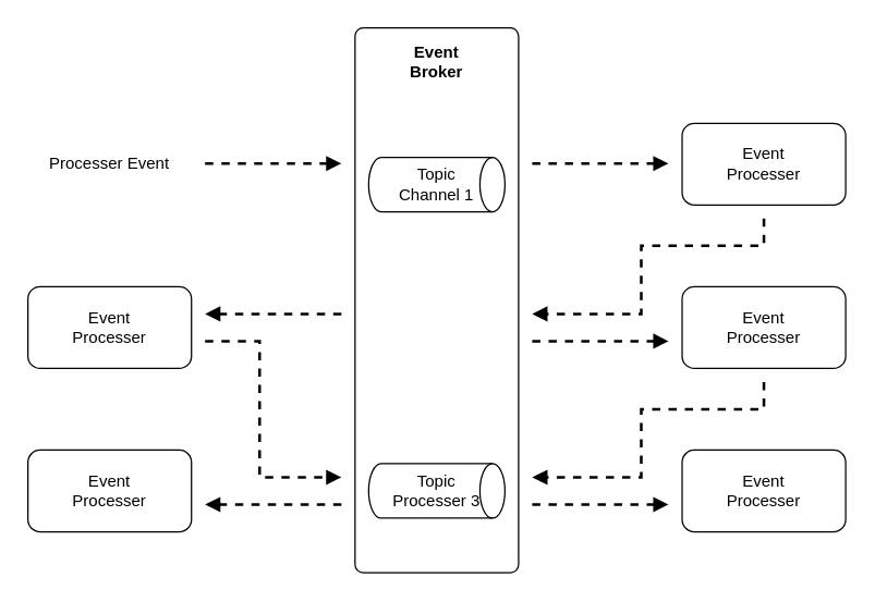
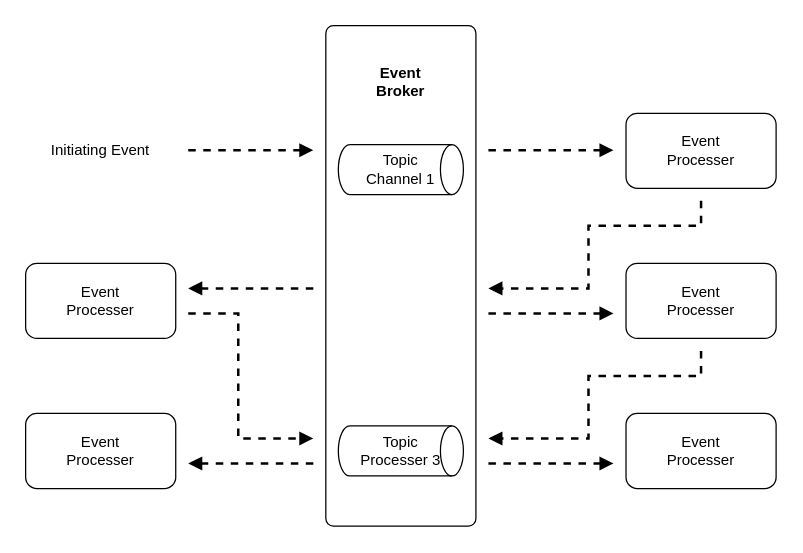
  <mxCell id="0" />
  <mxCell id="1" parent="0" />
  <mxCell id="2" value="" style="rounded=1;whiteSpace=wrap;html=1;fillColor=none;arcSize=5;" vertex="1" parent="1"><mxGeometry x="260" y="20" width="120" height="400" as="geometry" /></mxCell>
- <mxCell id="3" value="Event&lt;br&gt;Broker" style="text;html=1;strokeColor=none;fillColor=none;align=center;verticalAlign=middle;whiteSpace=wrap;rounded=0;fontStyle=1" vertex="1" parent="1"><mxGeometry x="270" y="30" width="100" height="30" as="geometry" /></mxCell>
+ <mxCell id="3" value="Event&lt;br&gt;Broker" style="text;html=1;strokeColor=none;fillColor=none;align=center;verticalAlign=middle;whiteSpace=wrap;rounded=0;fontStyle=1" vertex="1" parent="1"><mxGeometry x="270" y="50" width="100" height="30" as="geometry" /></mxCell>
  <mxCell id="4" value="Topic&lt;br&gt;Channel 1" style="strokeWidth=1;html=1;shape=mxgraph.flowchart.direct_data;whiteSpace=wrap;fillColor=none;" vertex="1" parent="1"><mxGeometry x="270" y="115" width="100" height="40" as="geometry" /></mxCell>
  <mxCell id="5" value="Topic&lt;br&gt;Processer 3" style="strokeWidth=1;html=1;shape=mxgraph.flowchart.direct_data;whiteSpace=wrap;fillColor=none;" vertex="1" parent="1"><mxGeometry x="270" y="340" width="100" height="40" as="geometry" /></mxCell>
  <mxCell id="6" value="" style="endArrow=block;dashed=1;html=1;strokeWidth=2;endFill=1;" edge="1" parent="1"><mxGeometry width="50" height="50" relative="1" as="geometry"><mxPoint x="150" y="119.5" as="sourcePoint" /><mxPoint x="250" y="119.5" as="targetPoint" /></mxGeometry></mxCell>
- <mxCell id="7" value="Processer Event" style="text;html=1;strokeColor=none;fillColor=none;align=center;verticalAlign=middle;whiteSpace=wrap;rounded=0;" vertex="1" parent="1"><mxGeometry x="20" y="110" width="120" height="20" as="geometry" /></mxCell>
+ <mxCell id="7" value="Initiating Event" style="text;html=1;strokeColor=none;fillColor=none;align=center;verticalAlign=middle;whiteSpace=wrap;rounded=0;" vertex="1" parent="1"><mxGeometry x="20" y="110" width="120" height="20" as="geometry" /></mxCell>
  <mxCell id="8" value="Event&lt;br&gt;Processer" style="rounded=1;whiteSpace=wrap;html=1;strokeWidth=1;fillColor=none;align=center;" vertex="1" parent="1"><mxGeometry x="500" y="90" width="120" height="60" as="geometry" /></mxCell>
  <mxCell id="9" value="" style="endArrow=block;dashed=1;html=1;strokeWidth=2;endFill=1;" edge="1" parent="1"><mxGeometry width="50" height="50" relative="1" as="geometry"><mxPoint x="390" y="119.5" as="sourcePoint" /><mxPoint x="490" y="119.5" as="targetPoint" /></mxGeometry></mxCell>
  <mxCell id="10" value="" style="endArrow=block;dashed=1;html=1;strokeWidth=2;endFill=1;rounded=0;edgeStyle=orthogonalEdgeStyle;" edge="1" parent="1"><mxGeometry width="50" height="50" relative="1" as="geometry"><mxPoint x="560" y="160" as="sourcePoint" /><mxPoint x="390" y="230" as="targetPoint" /><Array as="points"><mxPoint x="560" y="180" /><mxPoint x="470" y="180" /><mxPoint x="470" y="230" /></Array></mxGeometry></mxCell>
  <mxCell id="11" value="Event&lt;br&gt;Processer" style="rounded=1;whiteSpace=wrap;html=1;strokeWidth=1;fillColor=none;align=center;" vertex="1" parent="1"><mxGeometry x="20" y="210" width="120" height="60" as="geometry" /></mxCell>
  <mxCell id="12" value="Event&lt;br&gt;Processer" style="rounded=1;whiteSpace=wrap;html=1;strokeWidth=1;fillColor=none;align=center;" vertex="1" parent="1"><mxGeometry x="500" y="210" width="120" height="60" as="geometry" /></mxCell>
  <mxCell id="13" value="" style="endArrow=block;dashed=1;html=1;strokeWidth=2;endFill=1;rounded=0;edgeStyle=orthogonalEdgeStyle;" edge="1" parent="1"><mxGeometry width="50" height="50" relative="1" as="geometry"><mxPoint x="250" y="230" as="sourcePoint" /><mxPoint x="150" y="230" as="targetPoint" /><Array as="points"><mxPoint x="210" y="230" /><mxPoint x="210" y="230" /></Array></mxGeometry></mxCell>
  <mxCell id="14" value="" style="endArrow=block;dashed=1;html=1;strokeWidth=2;endFill=1;edgeStyle=orthogonalEdgeStyle;rounded=0;" edge="1" parent="1"><mxGeometry width="50" height="50" relative="1" as="geometry"><mxPoint x="150" y="250" as="sourcePoint" /><mxPoint x="250" y="350" as="targetPoint" /><Array as="points"><mxPoint x="190" y="250" /><mxPoint x="190" y="350" /></Array></mxGeometry></mxCell>
  <mxCell id="15" value="" style="endArrow=block;dashed=1;html=1;strokeWidth=2;endFill=1;" edge="1" parent="1"><mxGeometry width="50" height="50" relative="1" as="geometry"><mxPoint x="390" y="250" as="sourcePoint" /><mxPoint x="490" y="250" as="targetPoint" /></mxGeometry></mxCell>
  <mxCell id="16" value="" style="endArrow=block;dashed=1;html=1;strokeWidth=2;endFill=1;rounded=0;edgeStyle=orthogonalEdgeStyle;" edge="1" parent="1"><mxGeometry width="50" height="50" relative="1" as="geometry"><mxPoint x="560" y="280" as="sourcePoint" /><mxPoint x="390" y="350" as="targetPoint" /><Array as="points"><mxPoint x="560" y="300" /><mxPoint x="470" y="300" /><mxPoint x="470" y="350" /></Array></mxGeometry></mxCell>
  <mxCell id="17" value="Event&lt;br&gt;Processer" style="rounded=1;whiteSpace=wrap;html=1;strokeWidth=1;fillColor=none;align=center;" vertex="1" parent="1"><mxGeometry x="500" y="330" width="120" height="60" as="geometry" /></mxCell>
  <mxCell id="18" value="" style="endArrow=block;dashed=1;html=1;strokeWidth=2;endFill=1;" edge="1" parent="1"><mxGeometry width="50" height="50" relative="1" as="geometry"><mxPoint x="390" y="370" as="sourcePoint" /><mxPoint x="490" y="370" as="targetPoint" /></mxGeometry></mxCell>
  <mxCell id="19" value="Event&lt;br&gt;Processer" style="rounded=1;whiteSpace=wrap;html=1;strokeWidth=1;fillColor=none;align=center;" vertex="1" parent="1"><mxGeometry x="20" y="330" width="120" height="60" as="geometry" /></mxCell>
  <mxCell id="20" value="" style="endArrow=block;dashed=1;html=1;strokeWidth=2;endFill=1;rounded=0;edgeStyle=orthogonalEdgeStyle;" edge="1" parent="1"><mxGeometry width="50" height="50" relative="1" as="geometry"><mxPoint x="250" y="370" as="sourcePoint" /><mxPoint x="150" y="370" as="targetPoint" /><Array as="points"><mxPoint x="210" y="370" /><mxPoint x="210" y="370" /></Array></mxGeometry></mxCell>
